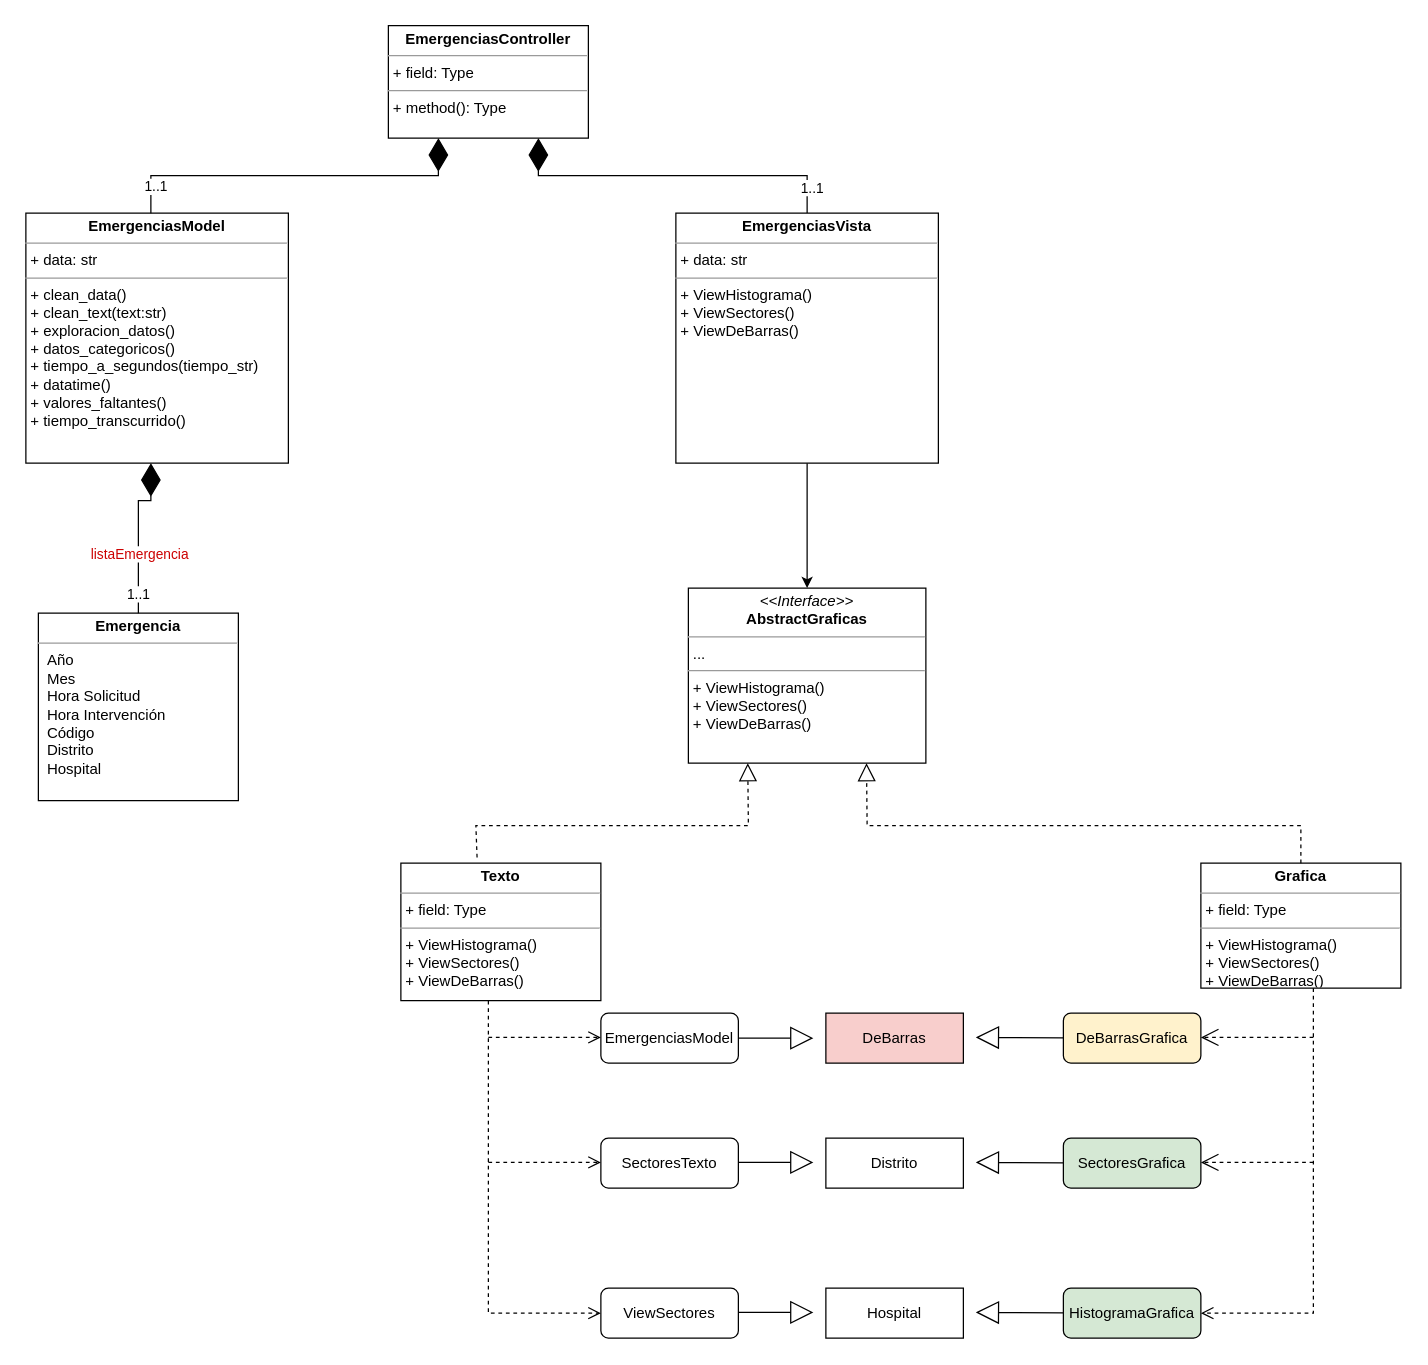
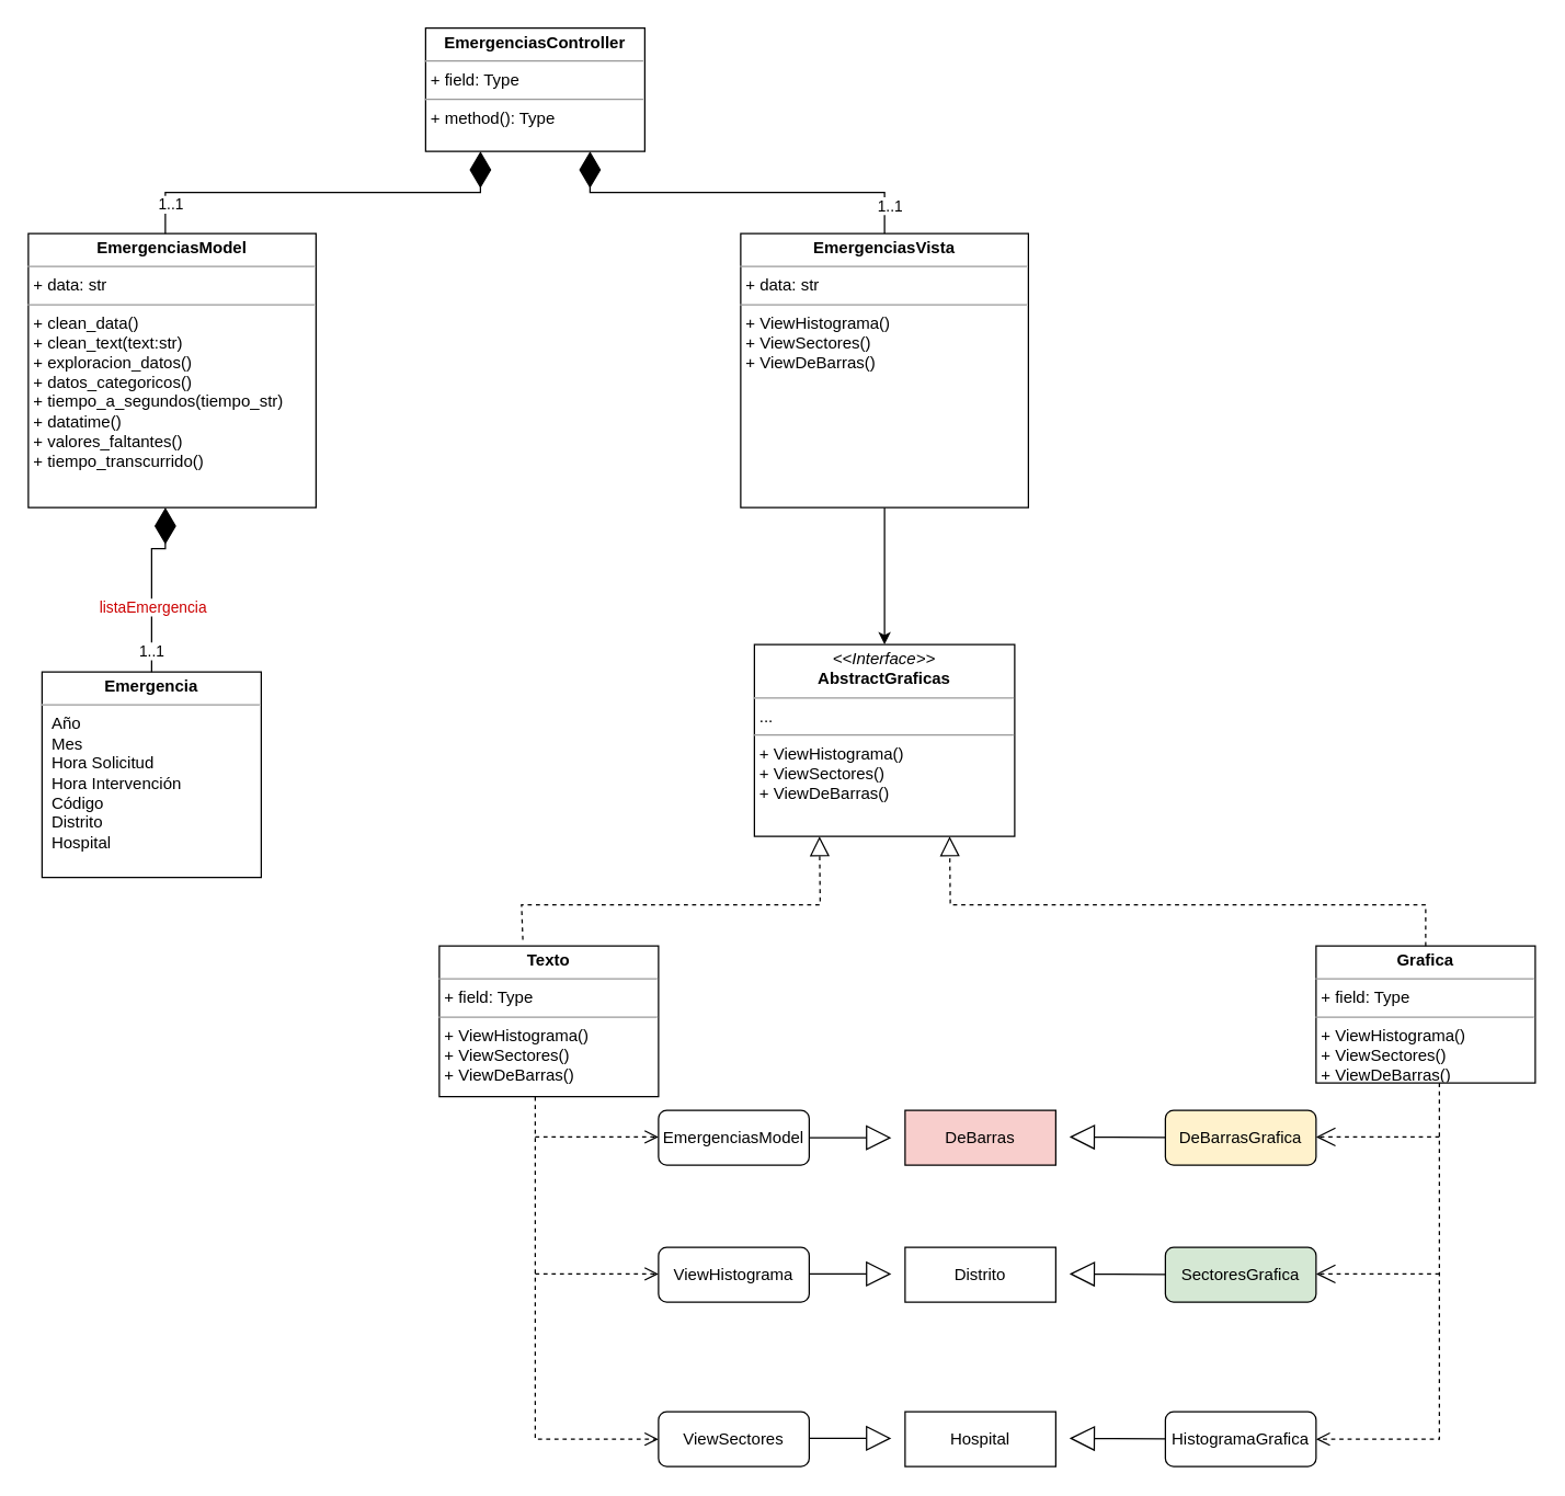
  <mxCell id="0" />
  <mxCell id="1" parent="0" />
  <mxCell id="2" value="&lt;p style=&quot;margin:0px;margin-top:4px;text-align:center;&quot;&gt;&lt;b&gt;EmergenciasController&lt;/b&gt;&lt;/p&gt;&lt;hr size=&quot;1&quot;&gt;&lt;p style=&quot;margin:0px;margin-left:4px;&quot;&gt;+ field: Type&lt;/p&gt;&lt;hr size=&quot;1&quot;&gt;&lt;p style=&quot;margin:0px;margin-left:4px;&quot;&gt;+ method(): Type&lt;/p&gt;" style="verticalAlign=top;align=left;overflow=fill;fontSize=12;fontFamily=Helvetica;html=1;whiteSpace=wrap;" vertex="1" parent="1"><mxGeometry x="310" y="20" width="160" height="90" as="geometry" /></mxCell>
  <mxCell id="3" value="&lt;p style=&quot;margin:0px;margin-top:4px;text-align:center;&quot;&gt;&lt;b&gt;EmergenciasModel&lt;/b&gt;&lt;/p&gt;&lt;hr size=&quot;1&quot;&gt;&lt;p style=&quot;margin:0px;margin-left:4px;&quot;&gt;+&amp;nbsp;data: str&lt;/p&gt;&lt;hr size=&quot;1&quot;&gt;&lt;p style=&quot;margin:0px;margin-left:4px;&quot;&gt;+ clean_data()&lt;/p&gt;&lt;p style=&quot;margin:0px;margin-left:4px;&quot;&gt;+ clean_text(text:str)&lt;/p&gt;&lt;p style=&quot;margin:0px;margin-left:4px;&quot;&gt;+&amp;nbsp;exploracion_datos()&lt;/p&gt;&lt;p style=&quot;margin:0px;margin-left:4px;&quot;&gt;+&amp;nbsp;datos_categoricos()&lt;/p&gt;&lt;p style=&quot;margin:0px;margin-left:4px;&quot;&gt;+&amp;nbsp;tiempo_a_segundos(tiempo_str)&lt;/p&gt;&lt;p style=&quot;margin:0px;margin-left:4px;&quot;&gt;+&amp;nbsp;datatime()&lt;/p&gt;&lt;p style=&quot;margin:0px;margin-left:4px;&quot;&gt;+&amp;nbsp;valores_faltantes()&lt;/p&gt;&lt;p style=&quot;margin:0px;margin-left:4px;&quot;&gt;+&amp;nbsp;tiempo_transcurrido()&lt;/p&gt;&lt;p style=&quot;margin:0px;margin-left:4px;&quot;&gt;&lt;br&gt;&lt;/p&gt;" style="verticalAlign=top;align=left;overflow=fill;fontSize=12;fontFamily=Helvetica;html=1;whiteSpace=wrap;rounded=0;" vertex="1" parent="1"><mxGeometry x="20" y="170" width="210" height="200" as="geometry" /></mxCell>
  <mxCell id="4" value="" style="endArrow=diamondThin;endFill=1;endSize=24;html=1;rounded=0;entryX=0.25;entryY=1;entryDx=0;entryDy=0;" edge="1" parent="1" target="2"><mxGeometry width="160" relative="1" as="geometry"><mxPoint x="120" y="170" as="sourcePoint" /><mxPoint x="400" y="280" as="targetPoint" /><Array as="points"><mxPoint x="120" y="140" /><mxPoint x="350" y="140" /></Array></mxGeometry></mxCell>
  <mxCell id="5" value="1..1" style="edgeLabel;html=1;align=center;verticalAlign=middle;resizable=0;points=[];" vertex="1" connectable="0" parent="4"><mxGeometry x="-0.848" y="-3" relative="1" as="geometry"><mxPoint as="offset" /></mxGeometry></mxCell>
  <mxCell id="6" value="&lt;p style=&quot;margin:0px;margin-top:4px;text-align:center;&quot;&gt;&lt;b&gt;Emergencia&lt;/b&gt;&lt;/p&gt;&lt;hr size=&quot;1&quot;&gt;&lt;p style=&quot;margin:0px;margin-left:4px;&quot;&gt;&amp;nbsp;Año&lt;/p&gt;&lt;p style=&quot;margin:0px;margin-left:4px;&quot;&gt;&amp;nbsp;Mes&lt;/p&gt;&lt;p style=&quot;margin:0px;margin-left:4px;&quot;&gt;&amp;nbsp;Hora Solicitud&lt;/p&gt;&lt;p style=&quot;margin:0px;margin-left:4px;&quot;&gt;&amp;nbsp;Hora&amp;nbsp;Intervención&lt;/p&gt;&lt;p style=&quot;margin:0px;margin-left:4px;&quot;&gt;&amp;nbsp;Código&lt;/p&gt;&lt;p style=&quot;margin:0px;margin-left:4px;&quot;&gt;&amp;nbsp;Distrito&lt;/p&gt;&lt;p style=&quot;margin:0px;margin-left:4px;&quot;&gt;&amp;nbsp;Hospital&lt;/p&gt;&lt;p style=&quot;margin:0px;margin-left:4px;&quot;&gt;&lt;br&gt;&lt;/p&gt;&lt;hr size=&quot;1&quot;&gt;&lt;p style=&quot;margin:0px;margin-left:4px;&quot;&gt;&lt;br&gt;&lt;/p&gt;" style="verticalAlign=top;align=left;overflow=fill;fontSize=12;fontFamily=Helvetica;html=1;whiteSpace=wrap;" vertex="1" parent="1"><mxGeometry x="30" y="490" width="160" height="150" as="geometry" /></mxCell>
  <mxCell id="7" value="" style="endArrow=diamondThin;endFill=1;endSize=24;html=1;rounded=0;entryX=0.25;entryY=1;entryDx=0;entryDy=0;exitX=0.5;exitY=0;exitDx=0;exitDy=0;" edge="1" parent="1" source="6"><mxGeometry width="160" relative="1" as="geometry"><mxPoint x="164" y="448" as="sourcePoint" /><mxPoint x="120" y="370" as="targetPoint" /><Array as="points"><mxPoint x="110" y="400" /><mxPoint x="120" y="400" /></Array></mxGeometry></mxCell>
  <mxCell id="8" value="&lt;font color=&quot;#cc0000&quot;&gt;listaEmergencia&lt;/font&gt;" style="edgeLabel;html=1;align=center;verticalAlign=middle;resizable=0;points=[];" vertex="1" connectable="0" parent="7"><mxGeometry x="-0.5" y="2" relative="1" as="geometry"><mxPoint x="2" y="-15" as="offset" /></mxGeometry></mxCell>
  <mxCell id="9" value="1..1" style="edgeLabel;html=1;align=center;verticalAlign=middle;resizable=0;points=[];" vertex="1" connectable="0" parent="7"><mxGeometry x="-0.76" y="1" relative="1" as="geometry"><mxPoint as="offset" /></mxGeometry></mxCell>
  <mxCell id="10" value="" style="endArrow=diamondThin;endFill=1;endSize=24;html=1;rounded=0;entryX=0.75;entryY=1;entryDx=0;entryDy=0;exitX=0.5;exitY=0;exitDx=0;exitDy=0;" edge="1" parent="1" source="13"><mxGeometry width="160" relative="1" as="geometry"><mxPoint x="650" y="187" as="sourcePoint" /><mxPoint x="430" y="110" as="targetPoint" /><Array as="points"><mxPoint x="645" y="140" /><mxPoint x="430" y="140" /></Array></mxGeometry></mxCell>
  <mxCell id="11" value="1..1" style="edgeLabel;html=1;align=center;verticalAlign=middle;resizable=0;points=[];" vertex="1" connectable="0" parent="10"><mxGeometry x="-0.848" y="-3" relative="1" as="geometry"><mxPoint as="offset" /></mxGeometry></mxCell>
  <mxCell id="12" value="" style="edgeStyle=orthogonalEdgeStyle;rounded=0;orthogonalLoop=1;jettySize=auto;html=1;" edge="1" parent="1" source="13" target="14"><mxGeometry relative="1" as="geometry" /></mxCell>
  <mxCell id="13" value="&lt;p style=&quot;margin:0px;margin-top:4px;text-align:center;&quot;&gt;&lt;b&gt;EmergenciasVista&lt;/b&gt;&lt;/p&gt;&lt;hr size=&quot;1&quot;&gt;&lt;p style=&quot;margin:0px;margin-left:4px;&quot;&gt;+&amp;nbsp;data: str&lt;/p&gt;&lt;hr size=&quot;1&quot;&gt;&lt;p style=&quot;margin:0px;margin-left:4px;&quot;&gt;+ ViewHistograma()&lt;/p&gt;&lt;p style=&quot;margin:0px;margin-left:4px;&quot;&gt;+ ViewSectores()&lt;/p&gt;&lt;p style=&quot;margin:0px;margin-left:4px;&quot;&gt;+ ViewDeBarras()&lt;/p&gt;" style="verticalAlign=top;align=left;overflow=fill;fontSize=12;fontFamily=Helvetica;html=1;whiteSpace=wrap;rounded=0;" vertex="1" parent="1"><mxGeometry x="540" y="170" width="210" height="200" as="geometry" /></mxCell>
  <mxCell id="14" value="&lt;p style=&quot;margin:0px;margin-top:4px;text-align:center;&quot;&gt;&lt;i&gt;&amp;lt;&amp;lt;Interface&amp;gt;&amp;gt;&lt;/i&gt;&lt;br&gt;&lt;b&gt;AbstractGraficas&lt;/b&gt;&lt;/p&gt;&lt;hr size=&quot;1&quot;&gt;&lt;p style=&quot;margin:0px;margin-left:4px;&quot;&gt;...&lt;/p&gt;&lt;hr size=&quot;1&quot;&gt;&lt;p style=&quot;border-color: var(--border-color); margin: 0px 0px 0px 4px;&quot;&gt;+ ViewHistograma()&lt;/p&gt;&lt;p style=&quot;border-color: var(--border-color); margin: 0px 0px 0px 4px;&quot;&gt;+ ViewSectores()&lt;/p&gt;&lt;p style=&quot;border-color: var(--border-color); margin: 0px 0px 0px 4px;&quot;&gt;+ ViewDeBarras()&lt;/p&gt;" style="verticalAlign=top;align=left;overflow=fill;fontSize=12;fontFamily=Helvetica;html=1;whiteSpace=wrap;" vertex="1" parent="1"><mxGeometry x="550" y="470" width="190" height="140" as="geometry" /></mxCell>
  <mxCell id="15" value="&lt;p style=&quot;margin:0px;margin-top:4px;text-align:center;&quot;&gt;&lt;b&gt;Texto&lt;/b&gt;&lt;/p&gt;&lt;hr size=&quot;1&quot;&gt;&lt;p style=&quot;margin:0px;margin-left:4px;&quot;&gt;+ field: Type&lt;/p&gt;&lt;hr size=&quot;1&quot;&gt;&lt;p style=&quot;border-color: var(--border-color); margin: 0px 0px 0px 4px;&quot;&gt;+ ViewHistograma()&lt;/p&gt;&lt;p style=&quot;border-color: var(--border-color); margin: 0px 0px 0px 4px;&quot;&gt;+ ViewSectores()&lt;/p&gt;&lt;p style=&quot;border-color: var(--border-color); margin: 0px 0px 0px 4px;&quot;&gt;+ ViewDeBarras()&lt;/p&gt;" style="verticalAlign=top;align=left;overflow=fill;fontSize=12;fontFamily=Helvetica;html=1;whiteSpace=wrap;" vertex="1" parent="1"><mxGeometry x="320" y="690" width="160" height="110" as="geometry" /></mxCell>
  <mxCell id="16" value="&lt;p style=&quot;margin:0px;margin-top:4px;text-align:center;&quot;&gt;&lt;b&gt;Grafica&lt;/b&gt;&lt;/p&gt;&lt;hr size=&quot;1&quot;&gt;&lt;p style=&quot;margin:0px;margin-left:4px;&quot;&gt;+ field: Type&lt;/p&gt;&lt;hr size=&quot;1&quot;&gt;&lt;p style=&quot;border-color: var(--border-color); margin: 0px 0px 0px 4px;&quot;&gt;+ ViewHistograma()&lt;/p&gt;&lt;p style=&quot;border-color: var(--border-color); margin: 0px 0px 0px 4px;&quot;&gt;+ ViewSectores()&lt;/p&gt;&lt;p style=&quot;border-color: var(--border-color); margin: 0px 0px 0px 4px;&quot;&gt;+ ViewDeBarras()&lt;/p&gt;" style="verticalAlign=top;align=left;overflow=fill;fontSize=12;fontFamily=Helvetica;html=1;whiteSpace=wrap;" vertex="1" parent="1"><mxGeometry x="960" y="690" width="160" height="100" as="geometry" /></mxCell>
  <mxCell id="17" value="" style="endArrow=block;endSize=16;endFill=0;html=1;rounded=0;" edge="1" parent="1"><mxGeometry width="160" relative="1" as="geometry"><mxPoint x="590" y="830" as="sourcePoint" /><mxPoint x="650" y="830" as="targetPoint" /><mxPoint as="offset" /></mxGeometry></mxCell>
  <mxCell id="18" value="" style="endArrow=block;dashed=1;endFill=0;endSize=12;html=1;rounded=0;entryX=0.25;entryY=1;entryDx=0;entryDy=0;exitX=0.381;exitY=-0.041;exitDx=0;exitDy=0;exitPerimeter=0;" edge="1" parent="1" source="15" target="14"><mxGeometry width="160" relative="1" as="geometry"><mxPoint x="380" y="680" as="sourcePoint" /><mxPoint x="570" y="550" as="targetPoint" /><Array as="points"><mxPoint x="380" y="660" /><mxPoint x="598" y="660" /></Array></mxGeometry></mxCell>
  <mxCell id="19" value="" style="endArrow=block;dashed=1;endFill=0;endSize=12;html=1;rounded=0;entryX=0.75;entryY=1;entryDx=0;entryDy=0;exitX=0.5;exitY=0;exitDx=0;exitDy=0;" edge="1" parent="1" source="16" target="14"><mxGeometry width="160" relative="1" as="geometry"><mxPoint x="850" y="690" as="sourcePoint" /><mxPoint x="570" y="550" as="targetPoint" /><Array as="points"><mxPoint x="1040" y="660" /><mxPoint x="693" y="660" /></Array></mxGeometry></mxCell>
  <mxCell id="20" value="" style="html=1;verticalAlign=bottom;endArrow=open;dashed=1;endSize=8;curved=0;rounded=0;entryX=0;entryY=0.5;entryDx=0;entryDy=0;" edge="1" parent="1"><mxGeometry relative="1" as="geometry"><mxPoint x="390" y="800" as="sourcePoint" /><mxPoint x="480" y="1050" as="targetPoint" /><Array as="points"><mxPoint x="390" y="890" /><mxPoint x="390" y="1050" /></Array></mxGeometry></mxCell>
  <mxCell id="21" value="" style="html=1;verticalAlign=bottom;endArrow=open;dashed=1;endSize=8;curved=0;rounded=0;entryX=0;entryY=0.5;entryDx=0;entryDy=0;" edge="1" parent="1"><mxGeometry relative="1" as="geometry"><mxPoint x="390" y="829.41" as="sourcePoint" /><mxPoint x="480" y="829.41" as="targetPoint" /></mxGeometry></mxCell>
- <mxCell id="22" value="SectoresTexto" style="html=1;whiteSpace=wrap;rounded=1;" vertex="1" parent="1"><mxGeometry x="480" y="910" width="110" height="40" as="geometry" /></mxCell>
+ <mxCell id="22" value="ViewHistograma" style="html=1;whiteSpace=wrap;rounded=1;" vertex="1" parent="1"><mxGeometry x="480" y="910" width="110" height="40" as="geometry" /></mxCell>
  <mxCell id="23" value="EmergenciasModel" style="html=1;whiteSpace=wrap;rounded=1;" vertex="1" parent="1"><mxGeometry x="480" y="810" width="110" height="40" as="geometry" /></mxCell>
  <mxCell id="24" value="ViewSectores" style="html=1;whiteSpace=wrap;rounded=1;" vertex="1" parent="1"><mxGeometry x="480" y="1030" width="110" height="40" as="geometry" /></mxCell>
  <mxCell id="25" value="" style="html=1;verticalAlign=bottom;endArrow=open;dashed=1;endSize=8;curved=0;rounded=0;" edge="1" parent="1"><mxGeometry relative="1" as="geometry"><mxPoint x="390" y="929.41" as="sourcePoint" /><mxPoint x="480" y="929.41" as="targetPoint" /></mxGeometry></mxCell>
  <mxCell id="26" value="" style="html=1;verticalAlign=bottom;endArrow=open;dashed=1;endSize=8;curved=0;rounded=0;entryX=1;entryY=0.5;entryDx=0;entryDy=0;" edge="1" parent="1" target="27"><mxGeometry relative="1" as="geometry"><mxPoint x="1050" y="790" as="sourcePoint" /><mxPoint x="970" y="1050" as="targetPoint" /><Array as="points"><mxPoint x="1050" y="1050" /></Array></mxGeometry></mxCell>
- <mxCell id="27" value="HistogramaGrafica" style="html=1;whiteSpace=wrap;rounded=1;fillColor=#d5e8d4;" vertex="1" parent="1"><mxGeometry x="850" y="1030" width="110" height="40" as="geometry" /></mxCell>
+ <mxCell id="27" value="HistogramaGrafica" style="html=1;whiteSpace=wrap;rounded=1;" vertex="1" parent="1"><mxGeometry x="850" y="1030" width="110" height="40" as="geometry" /></mxCell>
  <mxCell id="28" value="" style="endArrow=open;endSize=12;dashed=1;html=1;rounded=0;" edge="1" parent="1"><mxGeometry width="160" relative="1" as="geometry"><mxPoint x="1050" y="829.41" as="sourcePoint" /><mxPoint x="960" y="829.41" as="targetPoint" /></mxGeometry></mxCell>
  <mxCell id="29" value="" style="endArrow=open;endSize=12;dashed=1;html=1;rounded=0;" edge="1" parent="1"><mxGeometry width="160" relative="1" as="geometry"><mxPoint x="1050" y="929.41" as="sourcePoint" /><mxPoint x="960" y="929.41" as="targetPoint" /></mxGeometry></mxCell>
  <mxCell id="30" value="SectoresGrafica" style="html=1;whiteSpace=wrap;rounded=1;fillColor=#d5e8d4;" vertex="1" parent="1"><mxGeometry x="850" y="910" width="110" height="40" as="geometry" /></mxCell>
  <mxCell id="31" value="DeBarrasGrafica" style="html=1;whiteSpace=wrap;rounded=1;fillColor=#fff2cc;" vertex="1" parent="1"><mxGeometry x="850" y="810" width="110" height="40" as="geometry" /></mxCell>
  <mxCell id="32" value="" style="endArrow=block;endSize=16;endFill=0;html=1;rounded=0;" edge="1" parent="1"><mxGeometry width="160" relative="1" as="geometry"><mxPoint x="590" y="929.41" as="sourcePoint" /><mxPoint x="650" y="929.41" as="targetPoint" /><mxPoint as="offset" /></mxGeometry></mxCell>
  <mxCell id="33" value="" style="endArrow=block;endSize=16;endFill=0;html=1;rounded=0;" edge="1" parent="1"><mxGeometry width="160" relative="1" as="geometry"><mxPoint x="590" y="1049.41" as="sourcePoint" /><mxPoint x="650" y="1049.41" as="targetPoint" /><mxPoint as="offset" /></mxGeometry></mxCell>
  <mxCell id="34" value="" style="endArrow=block;endSize=16;endFill=0;html=1;rounded=0;" edge="1" parent="1"><mxGeometry width="160" relative="1" as="geometry"><mxPoint x="850" y="829.82" as="sourcePoint" /><mxPoint x="780" y="829.41" as="targetPoint" /><mxPoint as="offset" /></mxGeometry></mxCell>
  <mxCell id="35" value="" style="endArrow=block;endSize=16;endFill=0;html=1;rounded=0;" edge="1" parent="1"><mxGeometry width="160" relative="1" as="geometry"><mxPoint x="850" y="1049.82" as="sourcePoint" /><mxPoint x="780" y="1049.41" as="targetPoint" /><mxPoint as="offset" /></mxGeometry></mxCell>
  <mxCell id="36" value="" style="endArrow=block;endSize=16;endFill=0;html=1;rounded=0;" edge="1" parent="1"><mxGeometry width="160" relative="1" as="geometry"><mxPoint x="850" y="929.82" as="sourcePoint" /><mxPoint x="780" y="929.41" as="targetPoint" /><mxPoint as="offset" /></mxGeometry></mxCell>
  <mxCell id="37" value="Distrito" style="html=1;whiteSpace=wrap;rounded=1;arcSize=0;" vertex="1" parent="1"><mxGeometry x="660" y="910" width="110" height="40" as="geometry" /></mxCell>
  <mxCell id="38" value="Hospital" style="html=1;whiteSpace=wrap;rounded=1;arcSize=0;" vertex="1" parent="1"><mxGeometry x="660" y="1030" width="110" height="40" as="geometry" /></mxCell>
  <mxCell id="39" value="DeBarras" style="html=1;whiteSpace=wrap;rounded=1;arcSize=0;fillColor=#f8cecc;" vertex="1" parent="1"><mxGeometry x="660" y="810" width="110" height="40" as="geometry" /></mxCell>
